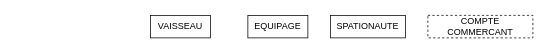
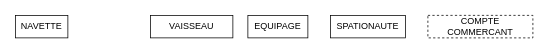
  <mxCell id="0" />
  <mxCell id="1" parent="0" />
- <mxCell id="3" value="VAISSEAU" style="rounded=0;whiteSpace=wrap;html=1;" vertex="1" parent="1"><mxGeometry x="200" y="20" width="80" height="30" as="geometry" /></mxCell>
+ <mxCell id="2" value="NAVETTE" style="rounded=0;whiteSpace=wrap;html=1;" vertex="1" parent="1"><mxGeometry x="20" y="20" width="70" height="30" as="geometry" /></mxCell>
+ <mxCell id="3" value="VAISSEAU" style="rounded=0;whiteSpace=wrap;html=1;" vertex="1" parent="1"><mxGeometry x="200" y="20" width="110" height="30" as="geometry" /></mxCell>
  <mxCell id="4" value="EQUIPAGE" style="rounded=0;whiteSpace=wrap;html=1;" vertex="1" parent="1"><mxGeometry x="330" y="20" width="80" height="30" as="geometry" /></mxCell>
  <mxCell id="5" value="SPATIONAUTE" style="rounded=0;whiteSpace=wrap;html=1;" vertex="1" parent="1"><mxGeometry x="440" y="20" width="100" height="30" as="geometry" /></mxCell>
  <mxCell id="6" value="COMPTE COMMERCANT" style="rounded=0;whiteSpace=wrap;html=1;dashed=1;" vertex="1" parent="1"><mxGeometry x="570" y="20" width="140" height="30" as="geometry" /></mxCell>
